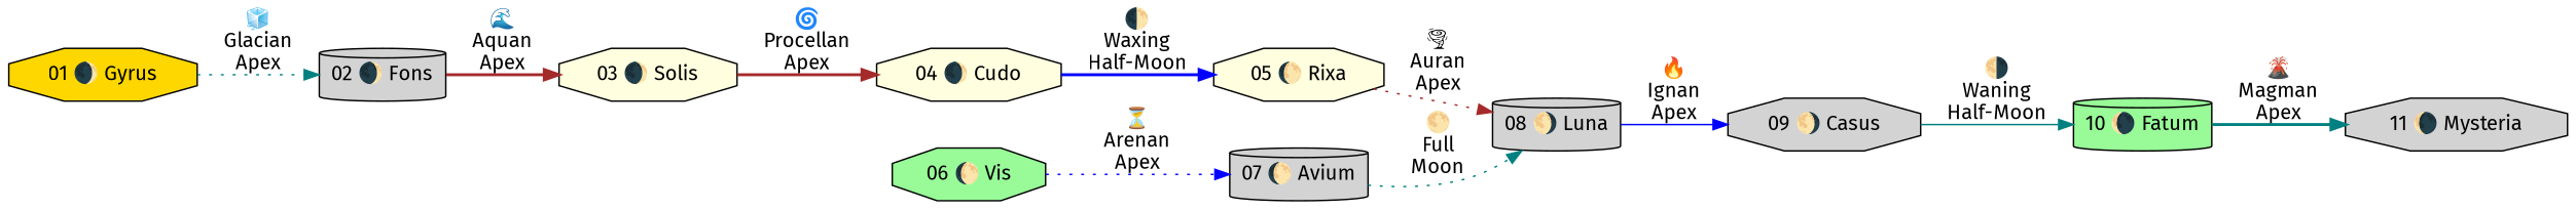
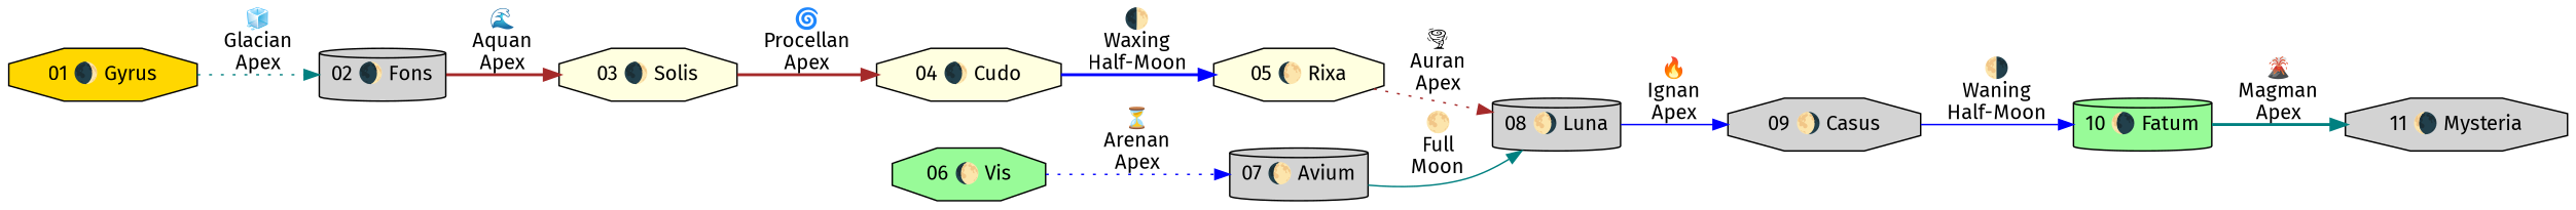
  digraph {
    fontname="Fira Sans"
    rankdir=LR
    node [fillcolor=lightgrey fontname="Fira Sans" shape=octagon style=filled]
    edge [color=blue fontname="Fira Sans" style=dotted]
    n1 [fillcolor=gold label="01 🌒 Gyrus"]
    n2 [label="02 🌒 Fons" shape=cylinder]
    n3 [fillcolor=lightyellow label="03 🌒 Solis"]
    n4 [fillcolor=lightyellow label="04 🌒 Cudo"]
    n5 [fillcolor=lightyellow label="05 🌔 Rixa"]
    n6 [label="08 🌖 Luna" shape=cylinder]
    n7 [fillcolor=palegreen label="06 🌔 Vis"]
    n8 [label="07 🌔 Avium" shape=cylinder]
    n9 [label="09 🌖 Casus"]
    n10 [fillcolor=palegreen label="10 🌘 Fatum" shape=cylinder]
    n11 [label="11 🌘 Mysteria"]
    n1 -> n2 [color=teal label="🧊\nGlacian\nApex"]
    n2 -> n3 [color=brown label="🌊\nAquan\nApex" style=bold]
    n3 -> n4 [color=brown label="🌀\nProcellan\nApex" style=bold]
    n4 -> n5 [label="🌓\nWaxing\nHalf-Moon" style=bold]
    n5 -> n6 [color=brown label="🌪\nAuran\nApex"]
    n6 -> n9 [label="🔥\nIgnan\nApex" style=solid]
    n7 -> n8 [label="⏳\nArenan\nApex"]
-   n8 -> n6 [color=teal label="🌕\nFull\nMoon"]
-   n9 -> n10 [color=teal label="🌗\nWaning\nHalf-Moon" style=solid]
+   n8 -> n6 [color=teal label="🌕\nFull\nMoon" style=solid]
+   n9 -> n10 [label="🌗\nWaning\nHalf-Moon" style=solid]
    n10 -> n11 [color=teal label="🌋\nMagman\nApex" style=bold]
  }
